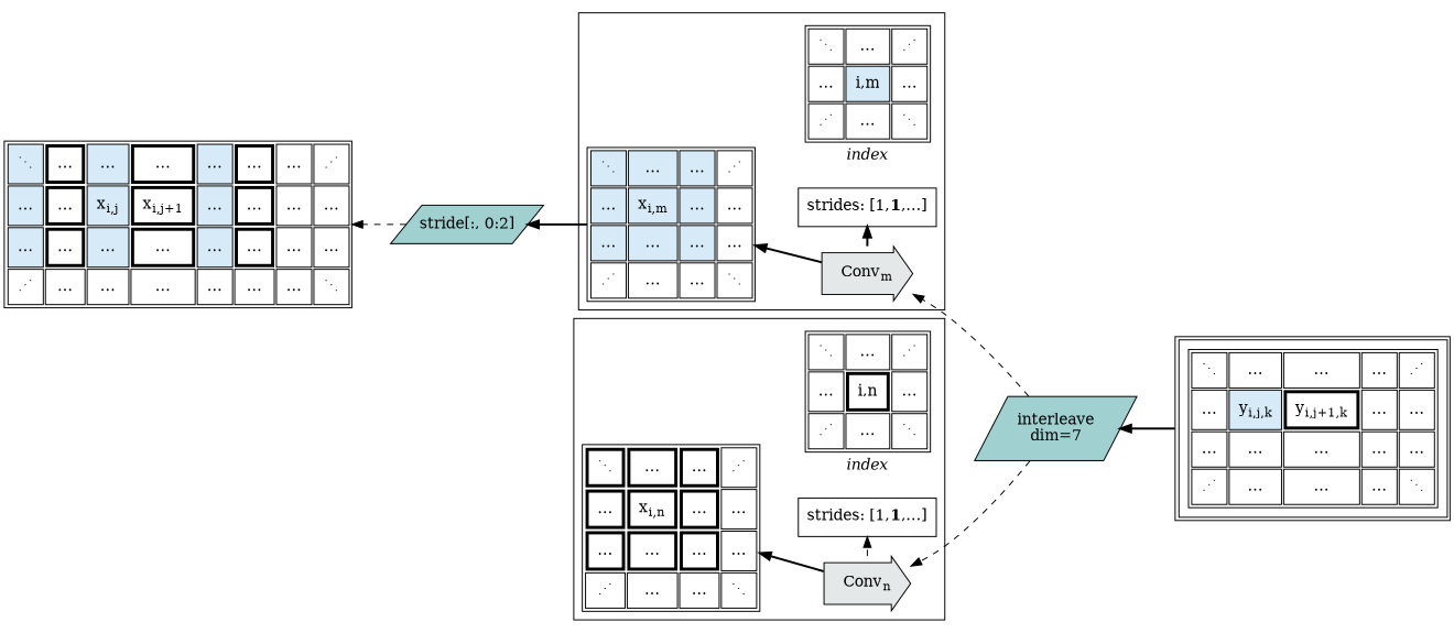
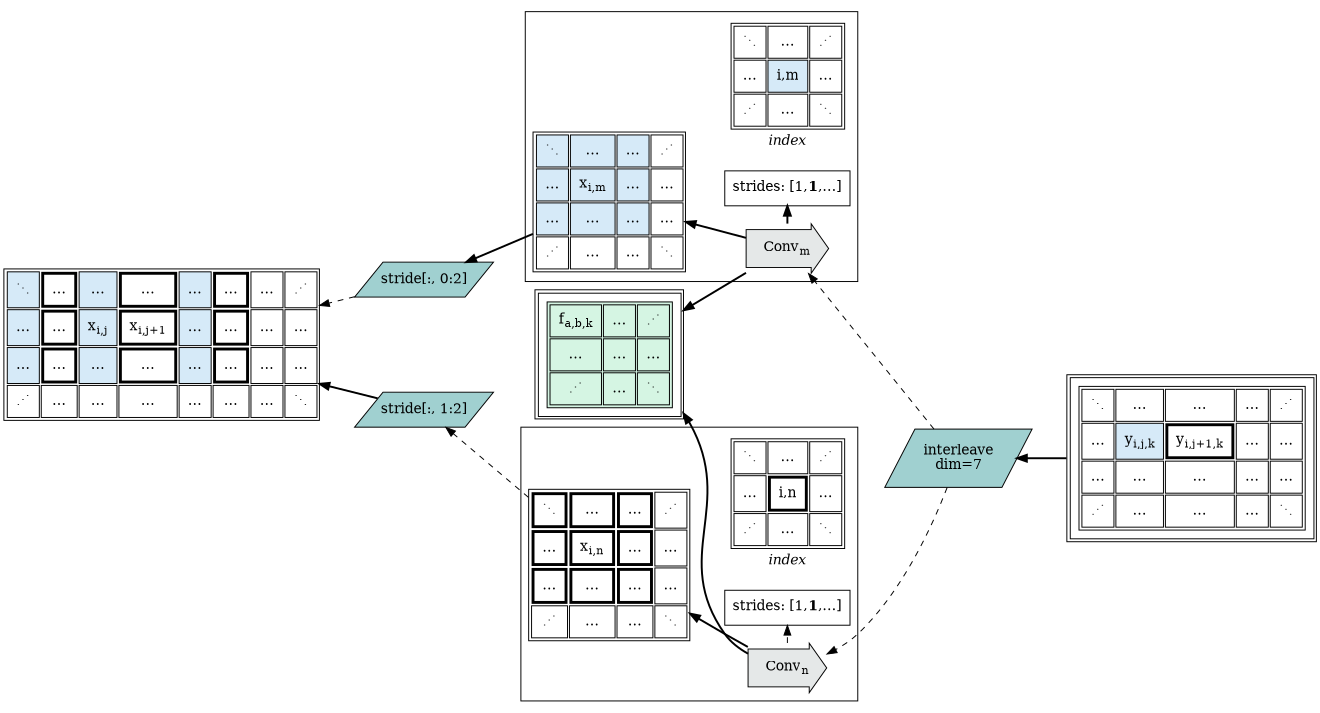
  digraph {
    rankdir=RL
    node [shape=plain]
    edge [style=bold]
    n1 [label=<         <table border="0">     <tr><td>        <table cellpadding="8">           <tr>               <td>⋱</td>               <td>…</td>               <td>⋰</td>               </tr>           <tr>               <td>…</td>               <td bgcolor="#D6EAF8">i,m</td>               <td>…</td>               </tr>           <tr>               <td>⋰</td>               <td>…</td>               <td>⋱</td>               </tr>           </table> 	</td></tr>      <tr><td><i>index</i></td></tr>           </table>     >]
    n2 [fillcolor="#E5E8E8" label=<Conv<sub>m</sub>> margin=0.25 shape=rarrow style=filled]
    n3 [label=<strides: [1,<b>1</b>,…]> shape=rectangle]
    n4 [label=<       <table cellpadding="8">           <tr>               <td bgcolor="#D6EAF8">⋱</td>               <td bgcolor="#D6EAF8">…</td>               <td bgcolor="#D6EAF8">…</td>               <td>⋰</td>               </tr>           <tr>               <td bgcolor="#D6EAF8">…</td>               <td bgcolor="#D6EAF8">x<sub>i,m</sub></td>               <td bgcolor="#D6EAF8">…</td>               <td>…</td>               </tr>           <tr>               <td bgcolor="#D6EAF8">…</td>               <td bgcolor="#D6EAF8">…</td>               <td bgcolor="#D6EAF8">…</td>               <td>…</td>               </tr>           <tr>               <td>⋰</td>               <td>…</td>               <td>…</td>               <td>⋱</td>               </tr>           </table>       >]
    n5 [label=<         <table border="0">     <tr><td>        <table cellpadding="8">           <tr>               <td>⋱</td>               <td>…</td>               <td>⋰</td>               </tr>           <tr>               <td>…</td>               <td border="3">i,n</td>               <td>…</td>               </tr>           <tr>               <td>⋰</td>               <td>…</td>               <td>⋱</td>               </tr>           </table> 	</td></tr>      <tr><td><i>index</i></td></tr>           </table>     >]
    n6 [fillcolor="#E5E8E8" label=<Conv<sub>n</sub>> margin=0.25 shape=rarrow style=filled]
    n7 [label=<strides: [1,<b>1</b>,…]> shape=rectangle]
    n8 [label=<       <table cellpadding="8">           <tr>               <td border="3">⋱</td>               <td border="3">…</td>               <td border="3">…</td>               <td>⋰</td>               </tr>           <tr>               <td border="3">…</td>               <td border="3">x<sub>i,n</sub></td>               <td border="3">…</td>               <td>…</td>               </tr>           <tr>               <td border="3">…</td>               <td border="3">…</td>               <td border="3">…</td>               <td>…</td>               </tr>           <tr>               <td>⋰</td>               <td>…</td>               <td>…</td>               <td>⋱</td>               </tr>           </table>       >]
+   n9 [label=<       <table cellpadding="8">         <tr><td>       <table bgcolor="#D5F5E3" cellpadding="8">           <tr>               <td >f<sub>a,b,k</sub></td>               <td >…</td>               <td>⋰</td>               </tr>           <tr>               <td>…</td>               <td>…</td>               <td>…</td>               </tr>           <tr>           	<td>⋰</td>               <td>…</td>           	<td>⋱</td>               </tr>           </table> 	  </td></tr>         </table>       >]
    n10 [color=black fillcolor="#a0d0d0" label=<stride[:, 0:2]> margin=0 shape=parallelogram style=filled]
+   n11 [color=black fillcolor="#a0d0d0" label=<stride[:, 1:2]> margin=0 shape=parallelogram style=filled]
    n12 [label=<       <table cellpadding="8">           <tr>               <td bgcolor="#D6EAF8">⋱</td>               <td border="3">…</td>               <td bgcolor="#D6EAF8">…</td>               <td border="3">…</td>               <td bgcolor="#D6EAF8">…</td>               <td border="3">…</td>               <td>…</td>               <td>⋰</td>               </tr>           <tr>               <td bgcolor="#D6EAF8">…</td>               <td border="3">…</td>               <td bgcolor="#D6EAF8">x<sub>i,j</sub></td>               <td border="3">x<sub>i,j+1</sub></td>               <td bgcolor="#D6EAF8">…</td>               <td border="3">…</td>               <td>…</td>               <td>…</td>               </tr>           <tr>               <td bgcolor="#D6EAF8">…</td>               <td border="3">…</td>               <td bgcolor="#D6EAF8">…</td>               <td border="3">…</td>               <td bgcolor="#D6EAF8">…</td>               <td border="3">…</td>               <td>…</td>               <td>…</td>               </tr>           <tr>               <td>⋰</td>               <td>…</td>               <td>…</td>               <td>…</td>               <td>…</td>               <td>…</td>               <td>…</td>               <td>⋱</td>               </tr>           </table>       >]
    n13 [label=<       <table cellpadding="8">         <tr><td>        <table cellpadding="8">           <tr>               <td>⋱</td>               <td>…</td>               <td>…</td>               <td>…</td>               <td>⋰</td>               </tr>           <tr>               <td>…</td>               <td bgcolor="#D6EAF8">y<sub>i,j,k</sub></td>               <td border="3">y<sub>i,j+1,k</sub></td>               <td>…</td>               <td>…</td>               </tr>           <tr>               <td>…</td>               <td>…</td>               <td>…</td>               <td>…</td>               <td>…</td>               </tr>           <tr>               <td>⋰</td>               <td>…</td>               <td>…</td>               <td>…</td>               <td>⋱</td>               </tr>           </table>  	  </td></tr>         </table>       >]
    n14 [color=black fillcolor="#a0d0d0" label=<        <table border="0" cellspacing="0" cellpadding="0">          <tr><td>interleave</td></tr>          <tr><td>dim=7</td></tr>          </table>     > margin=0 shape=parallelogram style=filled]
    subgraph cluster_1 {
      n4
      subgraph sub_2 {
        rank=same
        n1
        n2
        n3
      }
    }
    subgraph cluster_3 {
      n8
      subgraph sub_4 {
        rank=same
        n5
        n6
        n7
      }
    }
    n2 -> n3
    n2 -> n4
+   n2 -> n9
    n4 -> n10
    n6 -> n7 [style=dashed]
    n6 -> n8
+   n6 -> n9
+   n8 -> n11 [style=dashed]
    n10 -> n12 [style=dashed]
+   n11 -> n12
    n13 -> n14
    n14 -> n2 [style=dashed]
    n14 -> n6 [style=dashed]
  }
